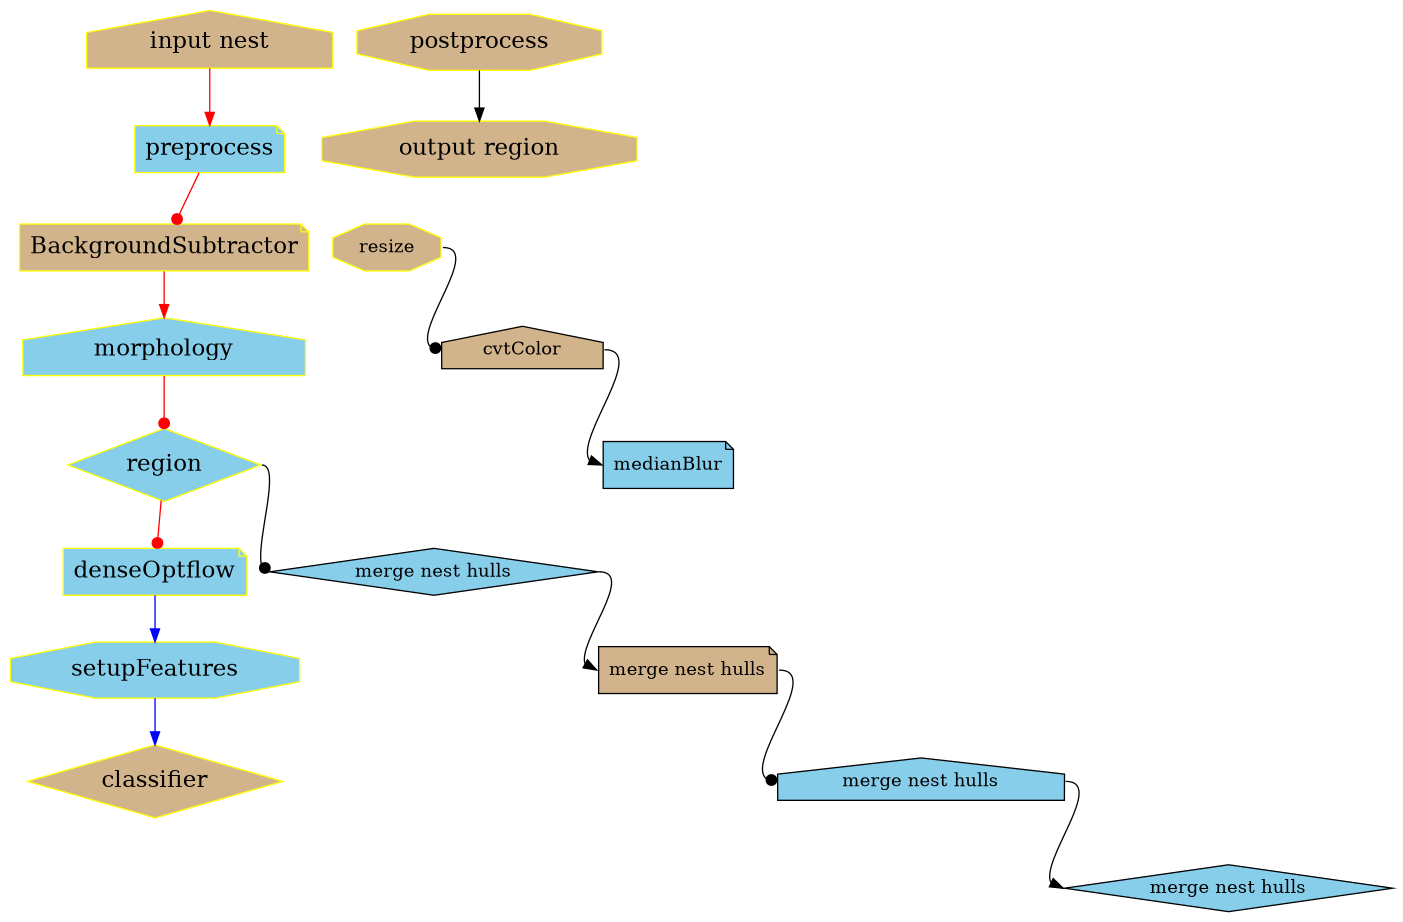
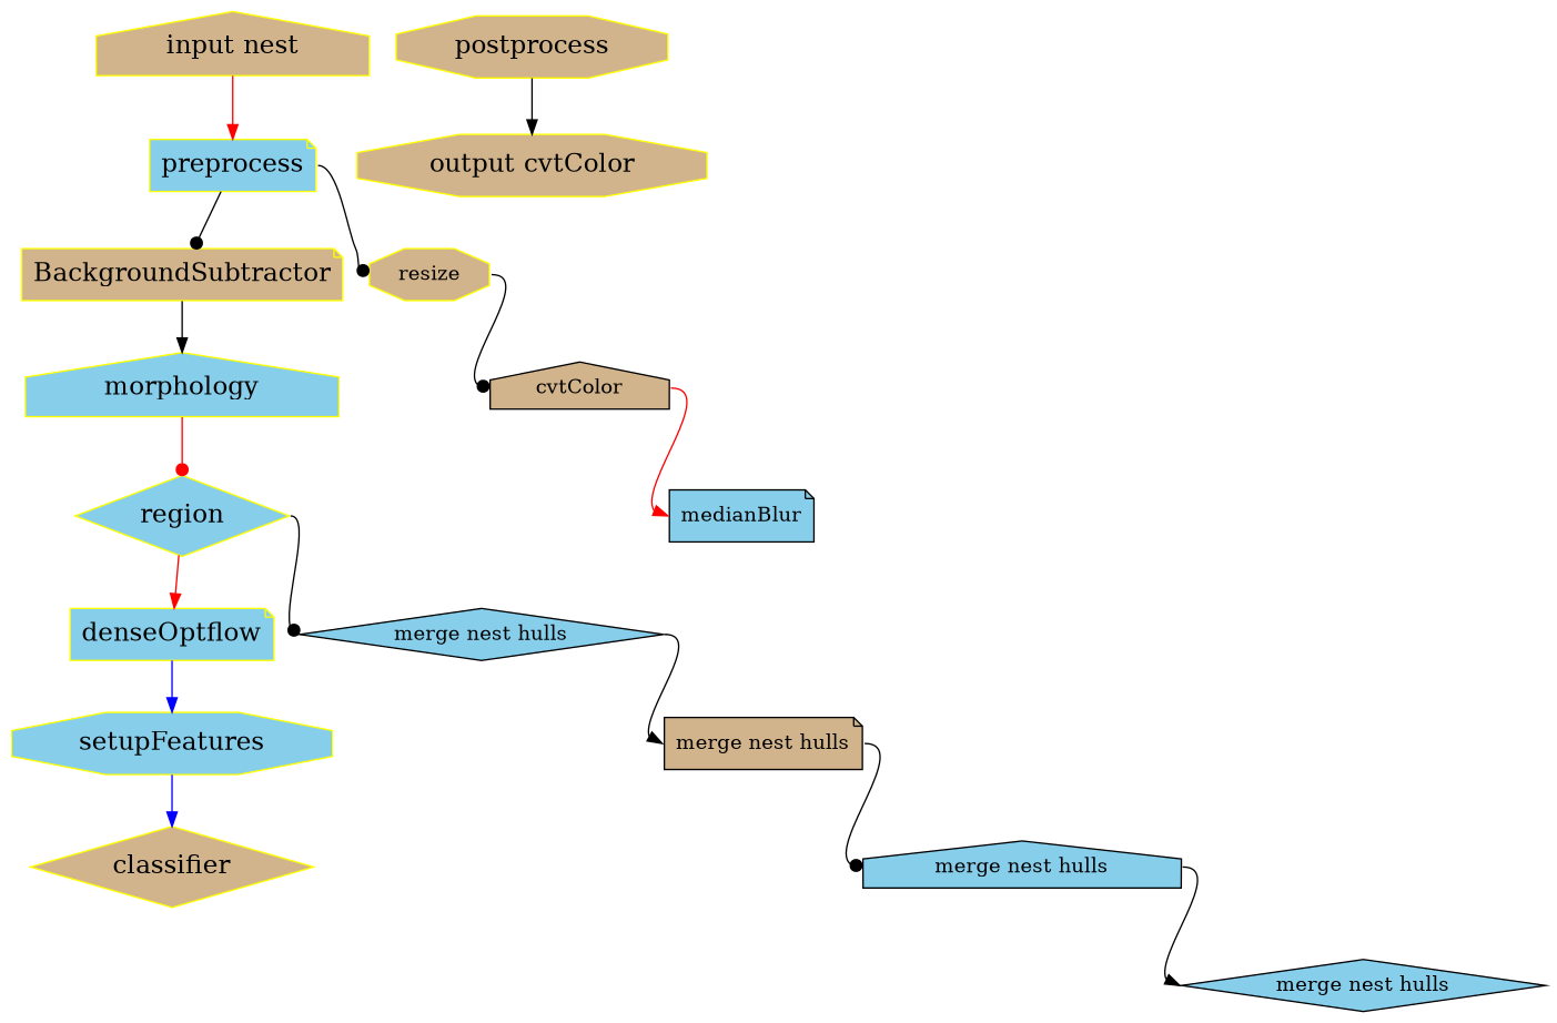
  digraph {
    node [color=yellow fillcolor=skyblue shape=note style=filled fontsize=18]
    edge [arrowhead=normal]
    resize [fillcolor=tan shape=octagon fontsize=""]
    cvtColor [fillcolor=tan shape=house color="" fontsize=""]
    medianBlur [color="" fontsize=""]
    n4 [label="merge nest hulls" shape=diamond color="" fontsize=""]
    n5 [fillcolor=tan label="merge nest hulls" color="" fontsize=""]
    n6 [label="merge nest hulls" shape=house color="" fontsize=""]
    n7 [label="merge nest hulls" shape=diamond color="" fontsize=""]
    n8 [fillcolor=tan label="input nest" shape=house]
    preprocess
    BackgroundSubtractor [fillcolor=tan]
    morphology [shape=house]
    region [shape=diamond]
    denseOptflow
    setupFeatures [shape=octagon]
    classifier [fillcolor=tan shape=diamond]
    postprocess [fillcolor=tan shape=octagon]
-   n17 [fillcolor=tan label="output region" shape=octagon]
+   n17 [fillcolor=tan label="output cvtColor" shape=octagon]
    subgraph sub_1 {
      resize
      cvtColor
      medianBlur
    }
    subgraph sub_2 {
      n4
      n5
      n6
      n7
    }
    resize -> cvtColor [arrowhead=dot headport=w tailport=e]
-   cvtColor -> medianBlur [headport=w tailport=e]
+   cvtColor -> medianBlur [headport=w tailport=e color=red]
    n4 -> n5 [headport=w tailport=e]
    n5 -> n6 [arrowhead=dot headport=w tailport=e]
    n6 -> n7 [headport=w tailport=e]
    n8 -> preprocess [color=red]
-   preprocess -> BackgroundSubtractor [arrowhead=dot color=red]
-   BackgroundSubtractor -> morphology [color=red]
+   preprocess -> resize [arrowhead=dot headport=w tailport=e]
+   preprocess -> BackgroundSubtractor [arrowhead=dot color=black]
+   BackgroundSubtractor -> morphology [color=black]
    morphology -> region [arrowhead=dot color=red]
    region -> n4 [arrowhead=dot headport=w tailport=e]
-   region -> denseOptflow [arrowhead=dot color=red]
+   region -> denseOptflow [color=red]
    denseOptflow -> setupFeatures [color=blue]
    setupFeatures -> classifier [color=blue]
    postprocess -> n17 [color=black]
  }
